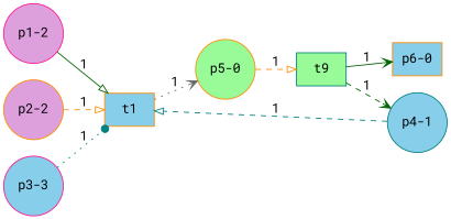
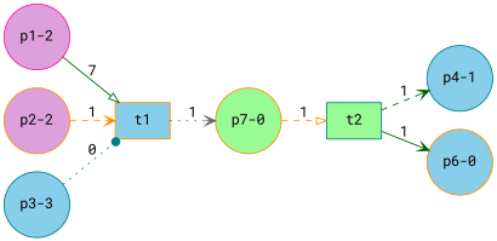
  digraph {
    fontname="Roboto Mono"
    rankdir=LR
    node [color=darkorange fillcolor=skyblue fontname="Roboto Mono" shape=circle style=filled]
    edge [arrowhead=vee color=darkgreen fontname="Roboto Mono" style=dashed]
    n1 [color=deeppink fillcolor=plum label="p1-2"]
    t1 [shape=box]
-   n3 [fillcolor=palegreen label="p5-0"]
+   n3 [fillcolor=palegreen label="p7-0"]
    n4 [fillcolor=plum label="p2-2"]
-   n5 [color=deeppink label="p3-3"]
+   n5 [color=teal label="p3-3"]
    n6 [color=teal label="p4-1"]
-   t2 [color=teal fillcolor=palegreen shape=box label=t9]
-   n8 [label="p6-0" shape=box]
-   n1 -> t1 [arrowhead=onormal label=1 style=solid]
+   t2 [color=teal fillcolor=palegreen shape=box]
+   n8 [label="p6-0"]
+   n1 -> t1 [arrowhead=onormal label=7 style=solid]
    t1 -> n3 [color=gray40 label=1 style=dotted]
    n3 -> t2 [arrowhead=onormal color=darkorange label=1]
-   n4 -> t1 [arrowhead=onormal color=darkorange label=1]
-   n5 -> t1 [arrowhead=dot color=teal label=1 style=dotted]
-   n6 -> t1 [arrowhead=onormal color=teal label=1]
+   n4 -> t1 [color=darkorange label=1]
+   n5 -> t1 [arrowhead=dot color=teal label=0 style=dotted]
    t2 -> n6 [label=1]
    t2 -> n8 [label=1 style=solid]
  }
